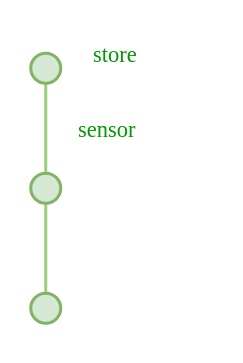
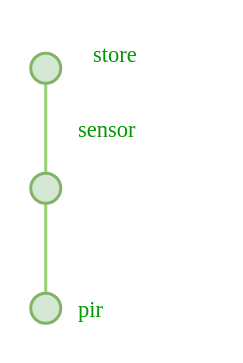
  <mxCell id="0" />
  <mxCell id="1" parent="0" />
  <mxCell id="2" style="edgeStyle=orthogonalEdgeStyle;rounded=0;orthogonalLoop=1;jettySize=auto;html=1;exitX=0.5;exitY=1;exitDx=0;exitDy=0;entryX=0.5;entryY=0;entryDx=0;entryDy=0;endArrow=none;endFill=0;strokeWidth=2;strokeColor=#97D077;" edge="1" parent="1" source="3" target="6"><mxGeometry relative="1" as="geometry" /></mxCell>
  <mxCell id="3" value="" style="ellipse;whiteSpace=wrap;html=1;aspect=fixed;fillColor=#d5e8d4;strokeColor=#82b366;strokeWidth=2;" vertex="1" parent="1"><mxGeometry x="20" y="35" width="20" height="20" as="geometry" /></mxCell>
  <mxCell id="4" value="&lt;font color=&quot;#009900&quot; face=&quot;Lucida Console&quot; style=&quot;font-size: 15px;&quot;&gt;store&lt;/font&gt;" style="text;html=1;strokeColor=none;fillColor=none;align=left;verticalAlign=middle;whiteSpace=wrap;rounded=0;" vertex="1" parent="1"><mxGeometry x="60" y="20" width="60" height="30" as="geometry" /></mxCell>
  <mxCell id="5" style="edgeStyle=orthogonalEdgeStyle;rounded=0;orthogonalLoop=1;jettySize=auto;html=1;exitX=0.5;exitY=1;exitDx=0;exitDy=0;entryX=0.5;entryY=0;entryDx=0;entryDy=0;endArrow=none;endFill=0;strokeWidth=2;strokeColor=#97D077;" edge="1" parent="1" source="6" target="8"><mxGeometry relative="1" as="geometry" /></mxCell>
  <mxCell id="6" value="" style="ellipse;whiteSpace=wrap;html=1;aspect=fixed;fillColor=#d5e8d4;strokeColor=#82b366;strokeWidth=2;" vertex="1" parent="1"><mxGeometry x="20" y="115" width="20" height="20" as="geometry" /></mxCell>
  <mxCell id="7" value="&lt;font color=&quot;#009900&quot; face=&quot;Lucida Console&quot; style=&quot;font-size: 15px;&quot;&gt;sensor&lt;/font&gt;" style="text;html=1;strokeColor=none;fillColor=none;align=left;verticalAlign=middle;whiteSpace=wrap;rounded=0;" vertex="1" parent="1"><mxGeometry x="50" y="70" width="90" height="30" as="geometry" /></mxCell>
  <mxCell id="8" value="" style="ellipse;whiteSpace=wrap;html=1;aspect=fixed;fillColor=#d5e8d4;strokeColor=#82b366;strokeWidth=2;" vertex="1" parent="1"><mxGeometry x="20" y="195" width="20" height="20" as="geometry" /></mxCell>
+ <mxCell id="9" value="&lt;font color=&quot;#009900&quot; face=&quot;Lucida Console&quot; style=&quot;font-size: 15px;&quot;&gt;pir&lt;/font&gt;" style="text;html=1;strokeColor=none;fillColor=none;align=left;verticalAlign=middle;whiteSpace=wrap;rounded=0;" vertex="1" parent="1"><mxGeometry x="50" y="190" width="90" height="30" as="geometry" /></mxCell>
